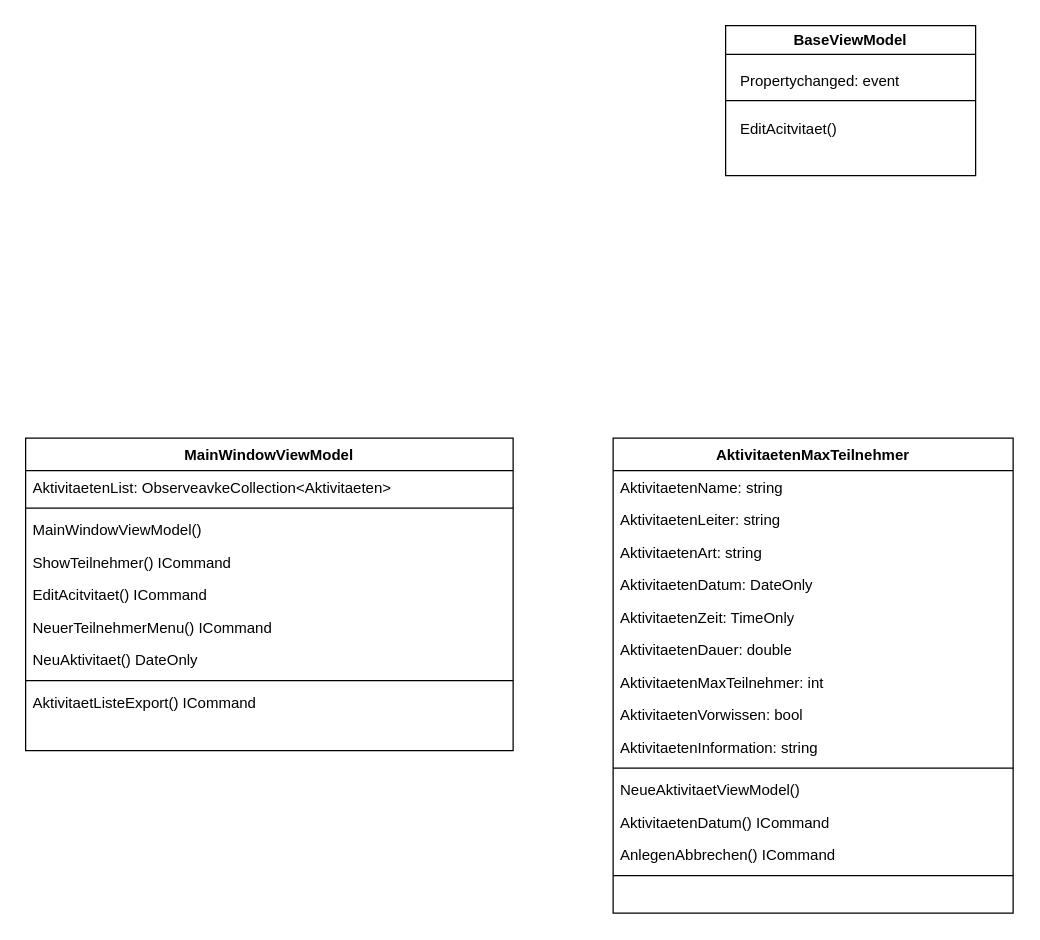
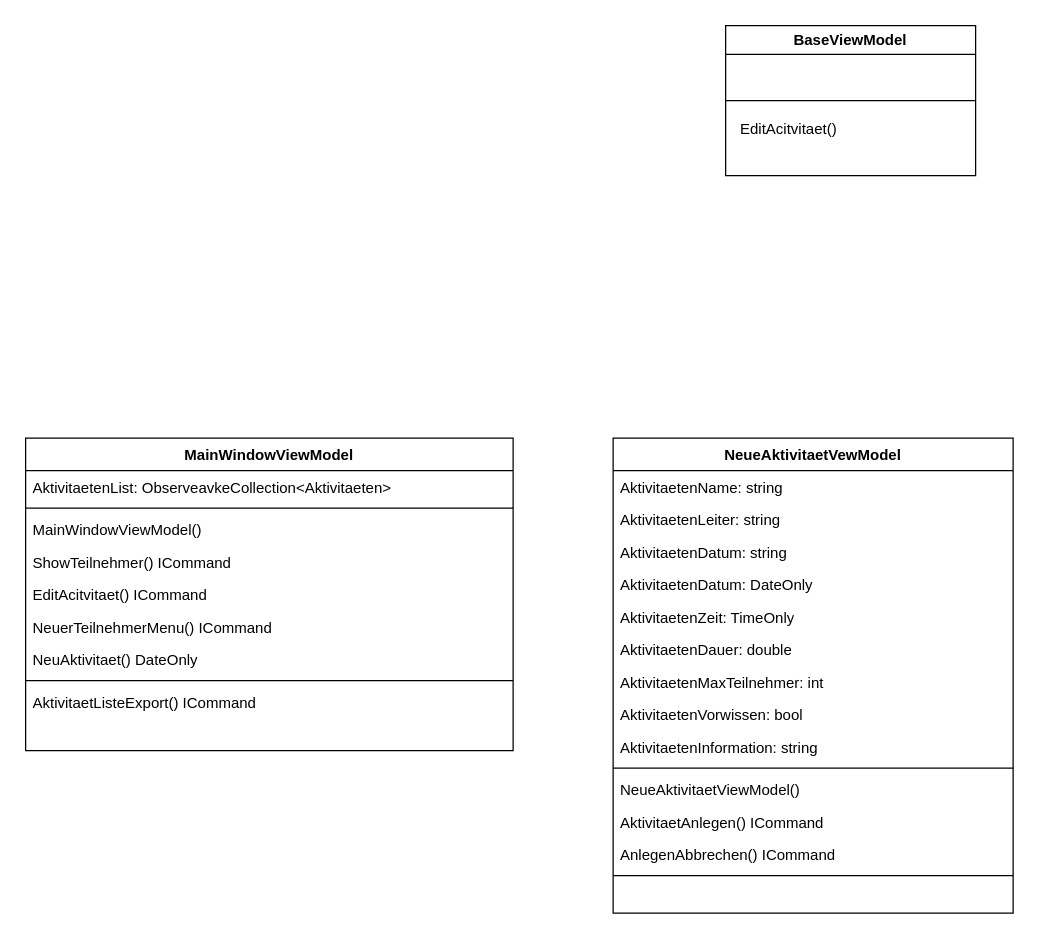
  <mxCell id="0" />
  <mxCell id="1" parent="0" />
  <mxCell id="2" value="BaseViewModel" style="swimlane;whiteSpace=wrap;html=1;" vertex="1" parent="1"><mxGeometry x="580" y="20" width="200" height="120" as="geometry" /></mxCell>
- <mxCell id="3" value="&lt;div align=&quot;left&quot;&gt;Propertychanged: event&lt;/div&gt;" style="text;html=1;align=left;verticalAlign=middle;resizable=0;points=[];autosize=1;strokeColor=none;fillColor=none;" vertex="1" parent="2"><mxGeometry x="10" y="30" width="150" height="30" as="geometry" /></mxCell>
  <mxCell id="4" value="" style="edgeStyle=none;orthogonalLoop=1;jettySize=auto;html=1;rounded=0;endArrow=none;endFill=0;" edge="1" parent="2"><mxGeometry width="100" relative="1" as="geometry"><mxPoint y="60" as="sourcePoint" /><mxPoint x="200" y="60" as="targetPoint" /><Array as="points"><mxPoint x="100" y="60" /></Array></mxGeometry></mxCell>
  <mxCell id="5" value="&lt;div align=&quot;left&quot;&gt;EditAcitvitaet()&lt;/div&gt;" style="text;html=1;align=left;verticalAlign=middle;resizable=0;points=[];autosize=1;strokeColor=none;fillColor=none;" vertex="1" parent="2"><mxGeometry x="10" y="68" width="140" height="30" as="geometry" /></mxCell>
- <mxCell id="6" value="AktivitaetenMaxTeilnehmer" style="swimlane;fontStyle=1;align=center;verticalAlign=top;childLayout=stackLayout;horizontal=1;startSize=26;horizontalStack=0;resizeParent=1;resizeParentMax=0;resizeLast=0;collapsible=1;marginBottom=0;whiteSpace=wrap;html=1;" vertex="1" parent="1"><mxGeometry x="490" y="350" width="320" height="380" as="geometry" /></mxCell>
+ <mxCell id="6" value="NeueAktivitaetVewModel" style="swimlane;fontStyle=1;align=center;verticalAlign=top;childLayout=stackLayout;horizontal=1;startSize=26;horizontalStack=0;resizeParent=1;resizeParentMax=0;resizeLast=0;collapsible=1;marginBottom=0;whiteSpace=wrap;html=1;" vertex="1" parent="1"><mxGeometry x="490" y="350" width="320" height="380" as="geometry" /></mxCell>
  <mxCell id="7" value="AktivitaetenName: string" style="text;strokeColor=none;fillColor=none;align=left;verticalAlign=top;spacingLeft=4;spacingRight=4;overflow=hidden;rotatable=0;points=[[0,0.5],[1,0.5]];portConstraint=eastwest;whiteSpace=wrap;html=1;" vertex="1" parent="6"><mxGeometry y="26" width="320" height="26" as="geometry" /></mxCell>
  <mxCell id="8" value="AktivitaetenLeiter: string" style="text;strokeColor=none;fillColor=none;align=left;verticalAlign=top;spacingLeft=4;spacingRight=4;overflow=hidden;rotatable=0;points=[[0,0.5],[1,0.5]];portConstraint=eastwest;whiteSpace=wrap;html=1;" vertex="1" parent="6"><mxGeometry y="52" width="320" height="26" as="geometry" /></mxCell>
- <mxCell id="9" value="AktivitaetenArt: string" style="text;strokeColor=none;fillColor=none;align=left;verticalAlign=top;spacingLeft=4;spacingRight=4;overflow=hidden;rotatable=0;points=[[0,0.5],[1,0.5]];portConstraint=eastwest;whiteSpace=wrap;html=1;" vertex="1" parent="6"><mxGeometry y="78" width="320" height="26" as="geometry" /></mxCell>
+ <mxCell id="9" value="AktivitaetenDatum: string" style="text;strokeColor=none;fillColor=none;align=left;verticalAlign=top;spacingLeft=4;spacingRight=4;overflow=hidden;rotatable=0;points=[[0,0.5],[1,0.5]];portConstraint=eastwest;whiteSpace=wrap;html=1;" vertex="1" parent="6"><mxGeometry y="78" width="320" height="26" as="geometry" /></mxCell>
  <mxCell id="10" value="AktivitaetenDatum: DateOnly" style="text;strokeColor=none;fillColor=none;align=left;verticalAlign=top;spacingLeft=4;spacingRight=4;overflow=hidden;rotatable=0;points=[[0,0.5],[1,0.5]];portConstraint=eastwest;whiteSpace=wrap;html=1;" vertex="1" parent="6"><mxGeometry y="104" width="320" height="26" as="geometry" /></mxCell>
  <mxCell id="11" value="AktivitaetenZeit: TimeOnly" style="text;strokeColor=none;fillColor=none;align=left;verticalAlign=top;spacingLeft=4;spacingRight=4;overflow=hidden;rotatable=0;points=[[0,0.5],[1,0.5]];portConstraint=eastwest;whiteSpace=wrap;html=1;" vertex="1" parent="6"><mxGeometry y="130" width="320" height="26" as="geometry" /></mxCell>
  <mxCell id="12" value="AktivitaetenDauer: double" style="text;strokeColor=none;fillColor=none;align=left;verticalAlign=top;spacingLeft=4;spacingRight=4;overflow=hidden;rotatable=0;points=[[0,0.5],[1,0.5]];portConstraint=eastwest;whiteSpace=wrap;html=1;" vertex="1" parent="6"><mxGeometry y="156" width="320" height="26" as="geometry" /></mxCell>
  <mxCell id="13" value="AktivitaetenMaxTeilnehmer: int" style="text;strokeColor=none;fillColor=none;align=left;verticalAlign=top;spacingLeft=4;spacingRight=4;overflow=hidden;rotatable=0;points=[[0,0.5],[1,0.5]];portConstraint=eastwest;whiteSpace=wrap;html=1;" vertex="1" parent="6"><mxGeometry y="182" width="320" height="26" as="geometry" /></mxCell>
  <mxCell id="14" value="AktivitaetenVorwissen: bool" style="text;strokeColor=none;fillColor=none;align=left;verticalAlign=top;spacingLeft=4;spacingRight=4;overflow=hidden;rotatable=0;points=[[0,0.5],[1,0.5]];portConstraint=eastwest;whiteSpace=wrap;html=1;" vertex="1" parent="6"><mxGeometry y="208" width="320" height="26" as="geometry" /></mxCell>
  <mxCell id="15" value="AktivitaetenInformation: string" style="text;strokeColor=none;fillColor=none;align=left;verticalAlign=top;spacingLeft=4;spacingRight=4;overflow=hidden;rotatable=0;points=[[0,0.5],[1,0.5]];portConstraint=eastwest;whiteSpace=wrap;html=1;" vertex="1" parent="6"><mxGeometry y="234" width="320" height="26" as="geometry" /></mxCell>
  <mxCell id="16" value="" style="line;strokeWidth=1;fillColor=none;align=left;verticalAlign=middle;spacingTop=-1;spacingLeft=3;spacingRight=3;rotatable=0;labelPosition=right;points=[];portConstraint=eastwest;strokeColor=inherit;" vertex="1" parent="6"><mxGeometry y="260" width="320" height="8" as="geometry" /></mxCell>
  <mxCell id="17" value="NeueAktivitaetViewModel()" style="text;strokeColor=none;fillColor=none;align=left;verticalAlign=top;spacingLeft=4;spacingRight=4;overflow=hidden;rotatable=0;points=[[0,0.5],[1,0.5]];portConstraint=eastwest;whiteSpace=wrap;html=1;" vertex="1" parent="6"><mxGeometry y="268" width="320" height="26" as="geometry" /></mxCell>
- <mxCell id="18" value="AktivitaetenDatum() ICommand" style="text;strokeColor=none;fillColor=none;align=left;verticalAlign=top;spacingLeft=4;spacingRight=4;overflow=hidden;rotatable=0;points=[[0,0.5],[1,0.5]];portConstraint=eastwest;whiteSpace=wrap;html=1;" vertex="1" parent="6"><mxGeometry y="294" width="320" height="26" as="geometry" /></mxCell>
+ <mxCell id="18" value="AktivitaetAnlegen() ICommand" style="text;strokeColor=none;fillColor=none;align=left;verticalAlign=top;spacingLeft=4;spacingRight=4;overflow=hidden;rotatable=0;points=[[0,0.5],[1,0.5]];portConstraint=eastwest;whiteSpace=wrap;html=1;" vertex="1" parent="6"><mxGeometry y="294" width="320" height="26" as="geometry" /></mxCell>
  <mxCell id="19" value="AnlegenAbbrechen() ICommand" style="text;strokeColor=none;fillColor=none;align=left;verticalAlign=top;spacingLeft=4;spacingRight=4;overflow=hidden;rotatable=0;points=[[0,0.5],[1,0.5]];portConstraint=eastwest;whiteSpace=wrap;html=1;" vertex="1" parent="6"><mxGeometry y="320" width="320" height="26" as="geometry" /></mxCell>
  <mxCell id="20" value="" style="line;strokeWidth=1;fillColor=none;align=left;verticalAlign=middle;spacingTop=-1;spacingLeft=3;spacingRight=3;rotatable=0;labelPosition=right;points=[];portConstraint=eastwest;strokeColor=inherit;" vertex="1" parent="6"><mxGeometry y="346" width="320" height="8" as="geometry" /></mxCell>
  <mxCell id="21" style="text;strokeColor=none;fillColor=none;align=left;verticalAlign=top;spacingLeft=4;spacingRight=4;overflow=hidden;rotatable=0;points=[[0,0.5],[1,0.5]];portConstraint=eastwest;whiteSpace=wrap;html=1;" vertex="1" parent="6"><mxGeometry y="354" width="320" height="26" as="geometry" /></mxCell>
  <mxCell id="22" value="MainWindowViewModel" style="swimlane;fontStyle=1;align=center;verticalAlign=top;childLayout=stackLayout;horizontal=1;startSize=26;horizontalStack=0;resizeParent=1;resizeParentMax=0;resizeLast=0;collapsible=1;marginBottom=0;whiteSpace=wrap;html=1;" vertex="1" parent="1"><mxGeometry x="20" y="350" width="390" height="250" as="geometry" /></mxCell>
  <mxCell id="23" value="AktivitaetenList: ObserveavkeCollection&amp;lt;Aktivitaeten&amp;gt;" style="text;strokeColor=none;fillColor=none;align=left;verticalAlign=top;spacingLeft=4;spacingRight=4;overflow=hidden;rotatable=0;points=[[0,0.5],[1,0.5]];portConstraint=eastwest;whiteSpace=wrap;html=1;" vertex="1" parent="22"><mxGeometry y="26" width="390" height="26" as="geometry" /></mxCell>
  <mxCell id="24" value="" style="line;strokeWidth=1;fillColor=none;align=left;verticalAlign=middle;spacingTop=-1;spacingLeft=3;spacingRight=3;rotatable=0;labelPosition=right;points=[];portConstraint=eastwest;strokeColor=inherit;" vertex="1" parent="22"><mxGeometry y="52" width="390" height="8" as="geometry" /></mxCell>
  <mxCell id="25" value="MainWindowViewModel()" style="text;strokeColor=none;fillColor=none;align=left;verticalAlign=top;spacingLeft=4;spacingRight=4;overflow=hidden;rotatable=0;points=[[0,0.5],[1,0.5]];portConstraint=eastwest;whiteSpace=wrap;html=1;" vertex="1" parent="22"><mxGeometry y="60" width="390" height="26" as="geometry" /></mxCell>
  <mxCell id="26" value="ShowTeilnehmer() ICommand" style="text;strokeColor=none;fillColor=none;align=left;verticalAlign=top;spacingLeft=4;spacingRight=4;overflow=hidden;rotatable=0;points=[[0,0.5],[1,0.5]];portConstraint=eastwest;whiteSpace=wrap;html=1;" vertex="1" parent="22"><mxGeometry y="86" width="390" height="26" as="geometry" /></mxCell>
  <mxCell id="27" value="EditAcitvitaet() ICommand" style="text;strokeColor=none;fillColor=none;align=left;verticalAlign=top;spacingLeft=4;spacingRight=4;overflow=hidden;rotatable=0;points=[[0,0.5],[1,0.5]];portConstraint=eastwest;whiteSpace=wrap;html=1;" vertex="1" parent="22"><mxGeometry y="112" width="390" height="26" as="geometry" /></mxCell>
  <mxCell id="28" value="NeuerTeilnehmerMenu() ICommand" style="text;strokeColor=none;fillColor=none;align=left;verticalAlign=top;spacingLeft=4;spacingRight=4;overflow=hidden;rotatable=0;points=[[0,0.5],[1,0.5]];portConstraint=eastwest;whiteSpace=wrap;html=1;" vertex="1" parent="22"><mxGeometry y="138" width="390" height="26" as="geometry" /></mxCell>
  <mxCell id="29" value="NeuAktivitaet() DateOnly" style="text;strokeColor=none;fillColor=none;align=left;verticalAlign=top;spacingLeft=4;spacingRight=4;overflow=hidden;rotatable=0;points=[[0,0.5],[1,0.5]];portConstraint=eastwest;whiteSpace=wrap;html=1;" vertex="1" parent="22"><mxGeometry y="164" width="390" height="26" as="geometry" /></mxCell>
  <mxCell id="30" value="" style="line;strokeWidth=1;fillColor=none;align=left;verticalAlign=middle;spacingTop=-1;spacingLeft=3;spacingRight=3;rotatable=0;labelPosition=right;points=[];portConstraint=eastwest;strokeColor=inherit;" vertex="1" parent="22"><mxGeometry y="190" width="390" height="8" as="geometry" /></mxCell>
  <mxCell id="31" value="AktivitaetListeExport() ICommand" style="text;strokeColor=none;fillColor=none;align=left;verticalAlign=top;spacingLeft=4;spacingRight=4;overflow=hidden;rotatable=0;points=[[0,0.5],[1,0.5]];portConstraint=eastwest;whiteSpace=wrap;html=1;" vertex="1" parent="22"><mxGeometry y="198" width="390" height="26" as="geometry" /></mxCell>
  <mxCell id="32" style="text;strokeColor=none;fillColor=none;align=left;verticalAlign=top;spacingLeft=4;spacingRight=4;overflow=hidden;rotatable=0;points=[[0,0.5],[1,0.5]];portConstraint=eastwest;whiteSpace=wrap;html=1;" vertex="1" parent="22"><mxGeometry y="224" width="390" height="26" as="geometry" /></mxCell>
